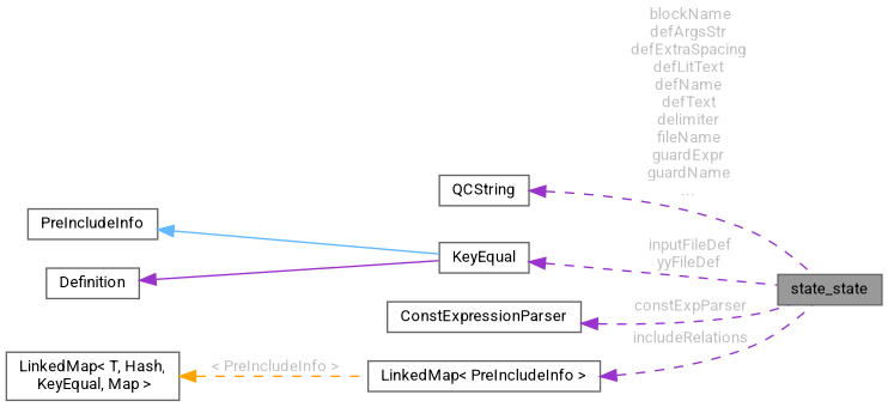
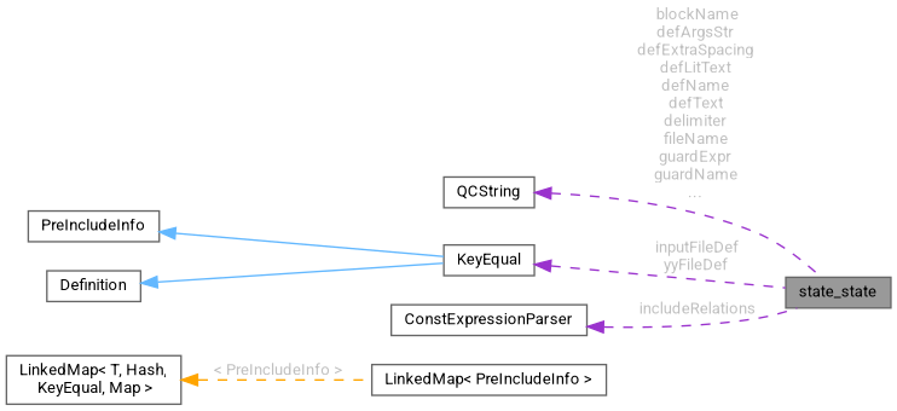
  digraph {
    fontname=Roboto
    rankdir=LR
    node [color=gray40 fillcolor=white fontname=Roboto fontsize=10 shape=box style=filled]
    edge [color=darkorchid3 dir=back fontcolor=grey fontname=Roboto fontsize=10 labelfontname=Helvetica labelfontsize=10 style=dashed]
    n1 [fillcolor=grey60 fontcolor=black height=0.2 label=state_state width=0.4]
    n2 [height=0.2 label=QCString width=0.4]
    n3 [height=0.2 label=KeyEqual width=0.4]
    n4 [height=0.2 label=PreIncludeInfo width=0.4]
    n5 [height=0.2 label=Definition width=0.4]
    n6 [height=0.2 label=ConstExpressionParser width=0.4]
    n7 [height=0.2 label="LinkedMap\< PreIncludeInfo \>" width=0.4]
    n8 [height=0.2 label="LinkedMap\< T, Hash,\l KeyEqual, Map \>" width=0.4]
    n2 -> n1 [label=" blockName\ndefArgsStr\ndefExtraSpacing\ndefLitText\ndefName\ndefText\ndelimiter\nfileName\nguardExpr\nguardName\n..."]
    n3 -> n1 [label=" inputFileDef\nyyFileDef"]
    n4 -> n3 [color=steelblue1 style=solid fontcolor=""]
-   n5 -> n3 [style=solid fontcolor=""]
-   n6 -> n1 [label=" constExpParser"]
-   n7 -> n1 [label=" includeRelations"]
+   n5 -> n3 [color=steelblue1 style=solid fontcolor=""]
+   n6 -> n1 [label=" includeRelations"]
    n8 -> n7 [color=orange label=" \< PreIncludeInfo \>"]
  }
